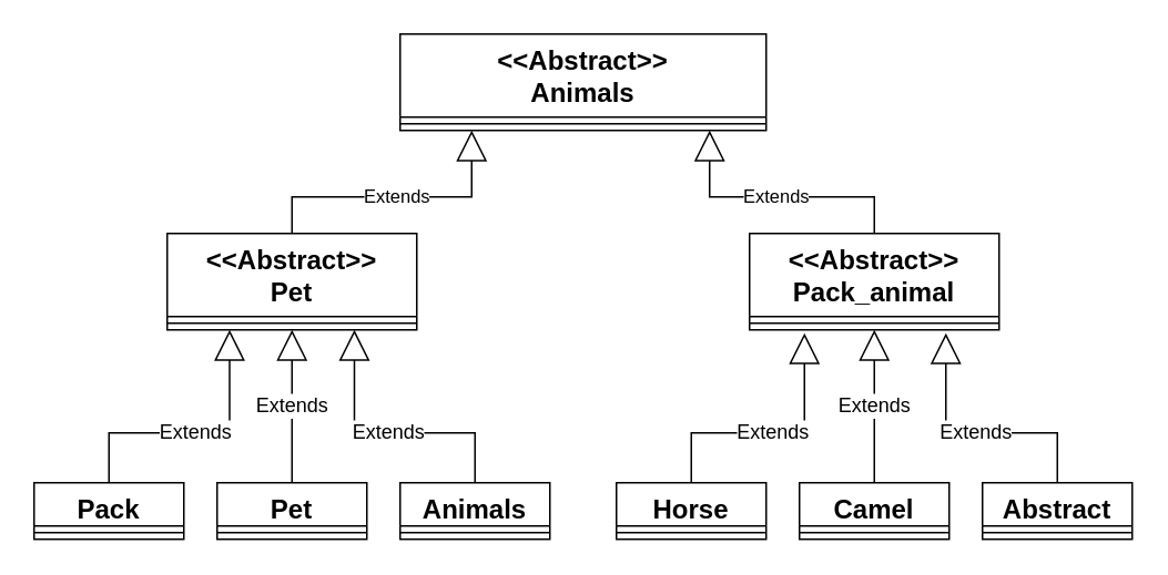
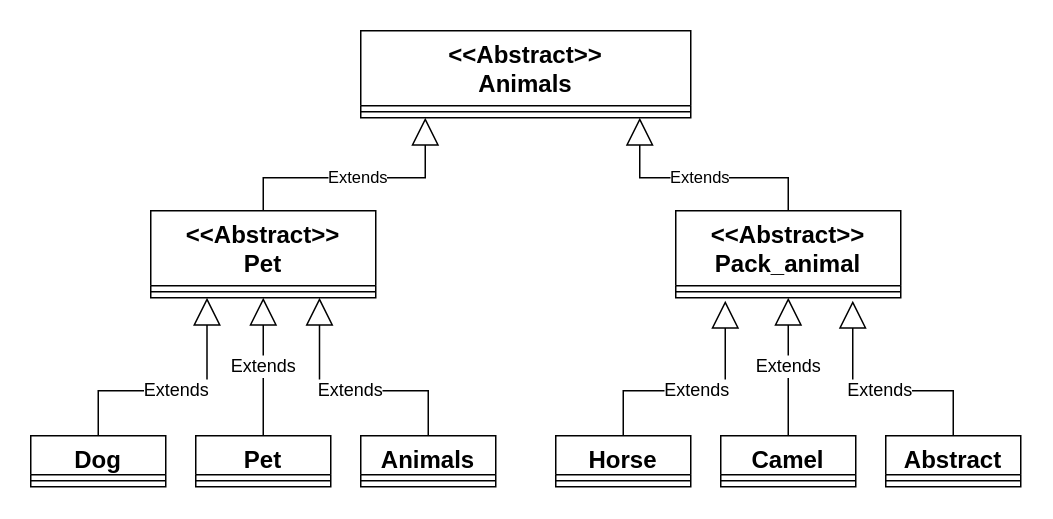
  <mxCell id="0" />
  <mxCell id="1" parent="0" />
  <mxCell id="2" value="&lt;&lt;Abstract&gt;&gt;&#10;Pet" style="swimlane;fontStyle=1;align=center;verticalAlign=top;childLayout=stackLayout;horizontal=1;startSize=50;horizontalStack=0;resizeParent=1;resizeParentMax=0;resizeLast=0;collapsible=1;marginBottom=0;fontSize=16;" vertex="1" parent="1"><mxGeometry x="100" y="140" width="150" height="58" as="geometry" /></mxCell>
  <mxCell id="3" value="" style="line;strokeWidth=1;fillColor=none;align=left;verticalAlign=middle;spacingTop=-1;spacingLeft=3;spacingRight=3;rotatable=0;labelPosition=right;points=[];portConstraint=eastwest;strokeColor=inherit;fontSize=16;" vertex="1" parent="2"><mxGeometry y="50" width="150" height="8" as="geometry" /></mxCell>
  <mxCell id="4" value="&lt;&lt;Abstract&gt;&gt;&#10;Pack_animal" style="swimlane;fontStyle=1;align=center;verticalAlign=top;childLayout=stackLayout;horizontal=1;startSize=50;horizontalStack=0;resizeParent=1;resizeParentMax=0;resizeLast=0;collapsible=1;marginBottom=0;fontSize=16;" vertex="1" parent="1"><mxGeometry x="450" y="140" width="150" height="58" as="geometry" /></mxCell>
  <mxCell id="5" value="" style="line;strokeWidth=1;fillColor=none;align=left;verticalAlign=middle;spacingTop=-1;spacingLeft=3;spacingRight=3;rotatable=0;labelPosition=right;points=[];portConstraint=eastwest;strokeColor=inherit;fontSize=16;" vertex="1" parent="4"><mxGeometry y="50" width="150" height="8" as="geometry" /></mxCell>
  <mxCell id="6" value="Pet" style="swimlane;fontStyle=1;align=center;verticalAlign=top;childLayout=stackLayout;horizontal=1;startSize=26;horizontalStack=0;resizeParent=1;resizeParentMax=0;resizeLast=0;collapsible=1;marginBottom=0;fontSize=16;" vertex="1" parent="1"><mxGeometry x="130" y="290" width="90" height="34" as="geometry" /></mxCell>
  <mxCell id="7" value="" style="line;strokeWidth=1;fillColor=none;align=left;verticalAlign=middle;spacingTop=-1;spacingLeft=3;spacingRight=3;rotatable=0;labelPosition=right;points=[];portConstraint=eastwest;strokeColor=inherit;fontSize=16;" vertex="1" parent="6"><mxGeometry y="26" width="90" height="8" as="geometry" /></mxCell>
  <mxCell id="8" value="Animals" style="swimlane;fontStyle=1;align=center;verticalAlign=top;childLayout=stackLayout;horizontal=1;startSize=26;horizontalStack=0;resizeParent=1;resizeParentMax=0;resizeLast=0;collapsible=1;marginBottom=0;fontSize=16;" vertex="1" parent="1"><mxGeometry x="240" y="290" width="90" height="34" as="geometry" /></mxCell>
  <mxCell id="9" value="" style="line;strokeWidth=1;fillColor=none;align=left;verticalAlign=middle;spacingTop=-1;spacingLeft=3;spacingRight=3;rotatable=0;labelPosition=right;points=[];portConstraint=eastwest;strokeColor=inherit;fontSize=16;" vertex="1" parent="8"><mxGeometry y="26" width="90" height="8" as="geometry" /></mxCell>
- <mxCell id="10" value="Pack" style="swimlane;fontStyle=1;align=center;verticalAlign=top;childLayout=stackLayout;horizontal=1;startSize=26;horizontalStack=0;resizeParent=1;resizeParentMax=0;resizeLast=0;collapsible=1;marginBottom=0;fontSize=16;" vertex="1" parent="1"><mxGeometry x="20" y="290" width="90" height="34" as="geometry" /></mxCell>
+ <mxCell id="10" value="Dog" style="swimlane;fontStyle=1;align=center;verticalAlign=top;childLayout=stackLayout;horizontal=1;startSize=26;horizontalStack=0;resizeParent=1;resizeParentMax=0;resizeLast=0;collapsible=1;marginBottom=0;fontSize=16;" vertex="1" parent="1"><mxGeometry x="20" y="290" width="90" height="34" as="geometry" /></mxCell>
  <mxCell id="11" value="" style="line;strokeWidth=1;fillColor=none;align=left;verticalAlign=middle;spacingTop=-1;spacingLeft=3;spacingRight=3;rotatable=0;labelPosition=right;points=[];portConstraint=eastwest;strokeColor=inherit;fontSize=16;" vertex="1" parent="10"><mxGeometry y="26" width="90" height="8" as="geometry" /></mxCell>
  <mxCell id="12" value="Extends" style="endArrow=block;endSize=16;endFill=0;html=1;rounded=0;fontSize=12;sourcePerimeterSpacing=8;targetPerimeterSpacing=8;exitX=0.5;exitY=0;exitDx=0;exitDy=0;entryX=0.75;entryY=1;entryDx=0;entryDy=0;edgeStyle=orthogonalEdgeStyle;" edge="1" parent="1" source="8" target="2"><mxGeometry width="160" relative="1" as="geometry"><mxPoint x="270" y="250" as="sourcePoint" /><mxPoint x="174.49" y="190.54" as="targetPoint" /><Array as="points"><mxPoint x="285" y="260" /><mxPoint x="213" y="260" /><mxPoint x="213" y="198" /></Array></mxGeometry></mxCell>
  <mxCell id="13" value="Extends" style="endArrow=block;endSize=16;endFill=0;html=1;rounded=0;fontSize=12;sourcePerimeterSpacing=8;targetPerimeterSpacing=8;exitX=0.5;exitY=0;exitDx=0;exitDy=0;entryX=0.25;entryY=1;entryDx=0;entryDy=0;edgeStyle=orthogonalEdgeStyle;" edge="1" parent="1" source="10" target="2"><mxGeometry width="160" relative="1" as="geometry"><mxPoint x="80" y="340" as="sourcePoint" /><mxPoint x="170" y="130" as="targetPoint" /><Array as="points"><mxPoint x="65" y="260" /><mxPoint x="137" y="260" /><mxPoint x="137" y="198" /></Array></mxGeometry></mxCell>
  <mxCell id="14" value="Horse" style="swimlane;fontStyle=1;align=center;verticalAlign=top;childLayout=stackLayout;horizontal=1;startSize=26;horizontalStack=0;resizeParent=1;resizeParentMax=0;resizeLast=0;collapsible=1;marginBottom=0;fontSize=16;" vertex="1" parent="1"><mxGeometry x="370" y="290" width="90" height="34" as="geometry" /></mxCell>
  <mxCell id="15" value="" style="line;strokeWidth=1;fillColor=none;align=left;verticalAlign=middle;spacingTop=-1;spacingLeft=3;spacingRight=3;rotatable=0;labelPosition=right;points=[];portConstraint=eastwest;strokeColor=inherit;fontSize=16;" vertex="1" parent="14"><mxGeometry y="26" width="90" height="8" as="geometry" /></mxCell>
  <mxCell id="16" value="Camel" style="swimlane;fontStyle=1;align=center;verticalAlign=top;childLayout=stackLayout;horizontal=1;startSize=26;horizontalStack=0;resizeParent=1;resizeParentMax=0;resizeLast=0;collapsible=1;marginBottom=0;fontSize=16;" vertex="1" parent="1"><mxGeometry x="480" y="290" width="90" height="34" as="geometry" /></mxCell>
  <mxCell id="17" value="" style="line;strokeWidth=1;fillColor=none;align=left;verticalAlign=middle;spacingTop=-1;spacingLeft=3;spacingRight=3;rotatable=0;labelPosition=right;points=[];portConstraint=eastwest;strokeColor=inherit;fontSize=16;" vertex="1" parent="16"><mxGeometry y="26" width="90" height="8" as="geometry" /></mxCell>
  <mxCell id="18" value="Abstract" style="swimlane;fontStyle=1;align=center;verticalAlign=top;childLayout=stackLayout;horizontal=1;startSize=26;horizontalStack=0;resizeParent=1;resizeParentMax=0;resizeLast=0;collapsible=1;marginBottom=0;fontSize=16;" vertex="1" parent="1"><mxGeometry x="590" y="290" width="90" height="34" as="geometry" /></mxCell>
  <mxCell id="19" value="" style="line;strokeWidth=1;fillColor=none;align=left;verticalAlign=middle;spacingTop=-1;spacingLeft=3;spacingRight=3;rotatable=0;labelPosition=right;points=[];portConstraint=eastwest;strokeColor=inherit;fontSize=16;" vertex="1" parent="18"><mxGeometry y="26" width="90" height="8" as="geometry" /></mxCell>
  <mxCell id="20" value="Extends" style="endArrow=block;endSize=16;endFill=0;html=1;rounded=0;fontSize=12;sourcePerimeterSpacing=8;targetPerimeterSpacing=8;exitX=0.5;exitY=0;exitDx=0;exitDy=0;" edge="1" parent="1" source="14"><mxGeometry width="160" relative="1" as="geometry"><mxPoint x="390" y="250" as="sourcePoint" /><mxPoint x="483" y="200" as="targetPoint" /><Array as="points"><mxPoint x="415" y="260" /><mxPoint x="483" y="260" /></Array></mxGeometry></mxCell>
  <mxCell id="21" value="Extends" style="endArrow=block;endSize=16;endFill=0;html=1;rounded=0;fontSize=12;sourcePerimeterSpacing=8;targetPerimeterSpacing=8;exitX=0.5;exitY=0;exitDx=0;exitDy=0;entryX=0.5;entryY=1;entryDx=0;entryDy=0;" edge="1" parent="1" source="16" target="4"><mxGeometry width="160" relative="1" as="geometry"><mxPoint x="350" y="310" as="sourcePoint" /><mxPoint x="525.34" y="135.044" as="targetPoint" /></mxGeometry></mxCell>
  <mxCell id="22" value="Extends" style="endArrow=block;endSize=16;endFill=0;html=1;rounded=0;fontSize=12;sourcePerimeterSpacing=8;targetPerimeterSpacing=8;exitX=0.5;exitY=0;exitDx=0;exitDy=0;" edge="1" parent="1" source="18"><mxGeometry width="160" relative="1" as="geometry"><mxPoint x="530" y="310" as="sourcePoint" /><mxPoint x="568" y="200" as="targetPoint" /><Array as="points"><mxPoint x="635" y="260" /><mxPoint x="568" y="260" /></Array></mxGeometry></mxCell>
  <mxCell id="23" value="&lt;&lt;Abstract&gt;&gt;&#10;Animals" style="swimlane;fontStyle=1;align=center;verticalAlign=top;childLayout=stackLayout;horizontal=1;startSize=50;horizontalStack=0;resizeParent=1;resizeParentMax=0;resizeLast=0;collapsible=1;marginBottom=0;fontSize=16;" vertex="1" parent="1"><mxGeometry x="240" y="20" width="220" height="58" as="geometry" /></mxCell>
  <mxCell id="24" value="" style="line;strokeWidth=1;fillColor=none;align=left;verticalAlign=middle;spacingTop=-1;spacingLeft=3;spacingRight=3;rotatable=0;labelPosition=right;points=[];portConstraint=eastwest;strokeColor=inherit;fontSize=16;" vertex="1" parent="23"><mxGeometry y="50" width="220" height="8" as="geometry" /></mxCell>
  <mxCell id="25" value="Extends" style="endArrow=block;endSize=16;endFill=0;html=1;rounded=0;exitX=0.5;exitY=0;exitDx=0;exitDy=0;edgeStyle=orthogonalEdgeStyle;" edge="1" parent="1" source="2" target="23"><mxGeometry width="160" relative="1" as="geometry"><mxPoint x="290" y="118" as="sourcePoint" /><mxPoint x="283.08" y="30.584" as="targetPoint" /><Array as="points"><mxPoint x="175" y="118" /><mxPoint x="283" y="118" /></Array></mxGeometry></mxCell>
  <mxCell id="26" value="Extends" style="endArrow=block;endSize=16;endFill=0;html=1;rounded=0;exitX=0.5;exitY=0;exitDx=0;exitDy=0;edgeStyle=orthogonalEdgeStyle;" edge="1" parent="1" source="4" target="23"><mxGeometry width="160" relative="1" as="geometry"><mxPoint x="55" y="8" as="sourcePoint" /><mxPoint x="426.05" y="28.76" as="targetPoint" /><Array as="points"><mxPoint x="525" y="118" /><mxPoint x="426" y="118" /></Array></mxGeometry></mxCell>
  <mxCell id="27" value="Extends" style="endArrow=block;endSize=16;endFill=0;html=1;rounded=0;fontSize=12;sourcePerimeterSpacing=8;targetPerimeterSpacing=8;exitX=0.5;exitY=0;exitDx=0;exitDy=0;edgeStyle=orthogonalEdgeStyle;entryX=0.5;entryY=1;entryDx=0;entryDy=0;" edge="1" parent="1" source="6" target="2"><mxGeometry width="160" relative="1" as="geometry"><mxPoint x="410" y="320" as="sourcePoint" /><mxPoint x="175" y="130" as="targetPoint" /><Array as="points"><mxPoint x="175" y="230" /><mxPoint x="175" y="230" /></Array></mxGeometry></mxCell>
